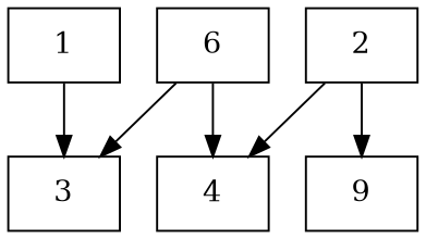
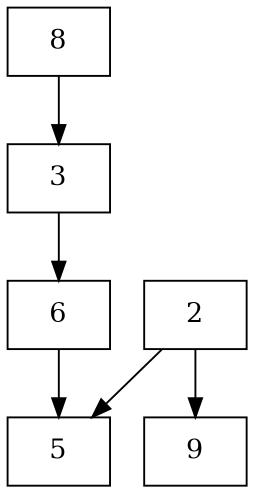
  digraph {
    rankdir=TB
    node [shape=rect]
-   1
+   1 [label=8]
    3
    6
-   4
+   4 [label=5]
    2
    n6 [label=9]
    1 -> 3
-   6 -> 3
+   3 -> 6
    6 -> 4
    2 -> 4
    2 -> n6
  }
